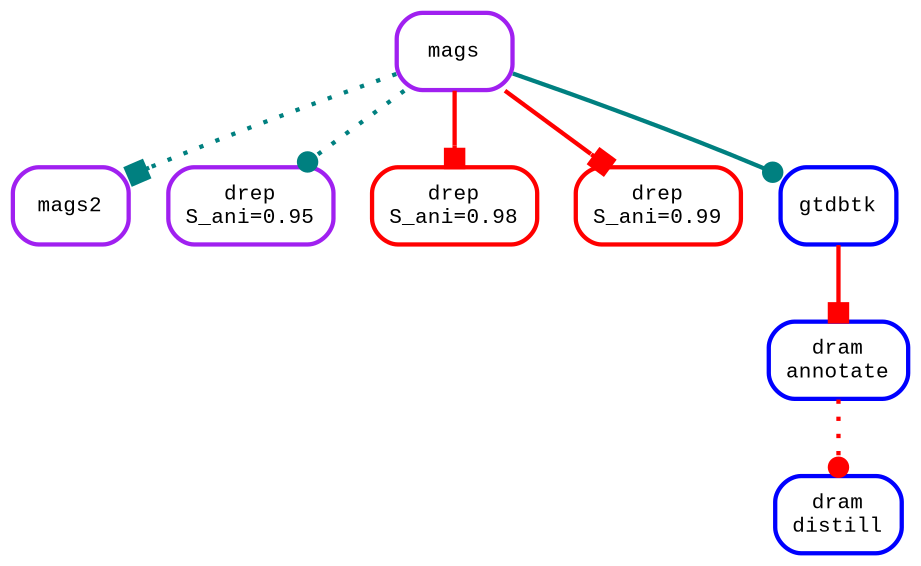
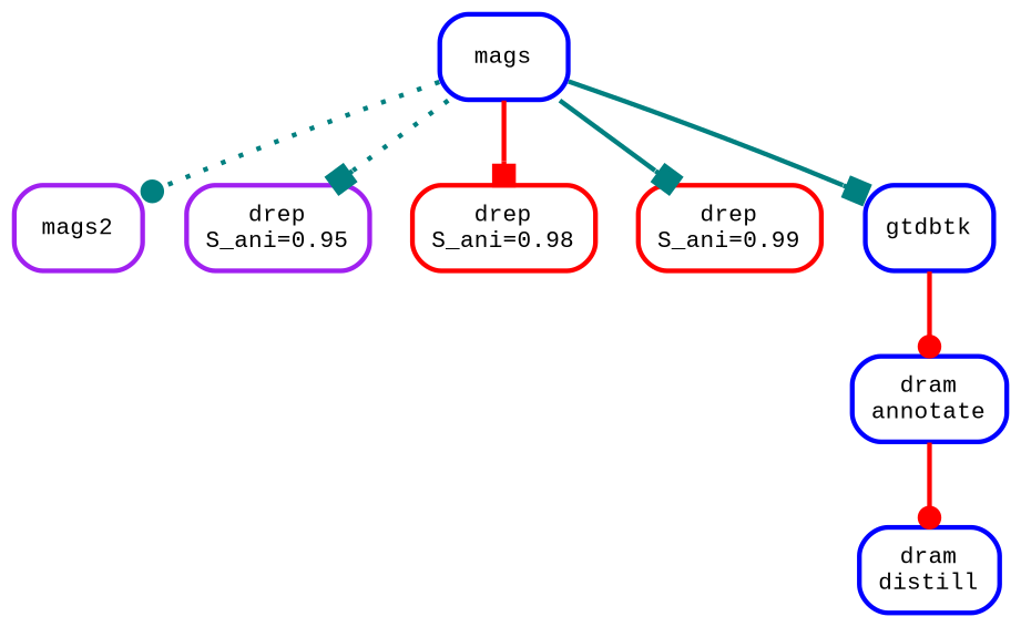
  digraph {
    bgcolor=white
    fontname="Liberation Mono"
    node [color=purple fontname="Liberation Mono" fontsize=10 penwidth=2 shape=box style=rounded]
    edge [arrowhead=box color=red fontname="Liberation Mono" penwidth=2 style=bold]
-   n1 [label=mags]
+   n1 [color=blue label=mags]
    n2 [label=mags2]
    n3 [label="drep\nS_ani=0.95"]
    n4 [color=red label="drep\nS_ani=0.98"]
    n5 [color=red label="drep\nS_ani=0.99"]
    n6 [color=blue label=gtdbtk]
    n7 [color=blue label="dram\nannotate"]
    n8 [color=blue label="dram\ndistill"]
-   n1 -> n2 [color=teal style=dotted]
-   n1 -> n3 [arrowhead=dot color=teal style=dotted]
+   n1 -> n2 [arrowhead=dot color=teal style=dotted]
+   n1 -> n3 [color=teal style=dotted]
    n1 -> n4
-   n1 -> n5
-   n1 -> n6 [arrowhead=dot color=teal]
-   n6 -> n7
-   n7 -> n8 [arrowhead=dot style=dotted]
+   n1 -> n5 [color=teal]
+   n1 -> n6 [color=teal]
+   n6 -> n7 [arrowhead=dot]
+   n7 -> n8 [arrowhead=dot]
  }
